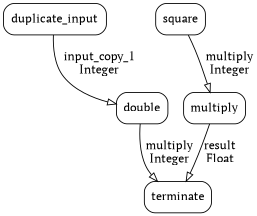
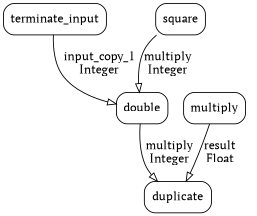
  digraph {
    fontname="PT Serif"
    node [fontname="PT Serif" shape=box style=rounded]
    edge [arrowhead=onormal fontname="PT Serif"]
-   n1 [label=duplicate_input]
+   n1 [label=terminate_input]
    n2 [label=double]
-   n3 [label=terminate]
+   n3 [label=duplicate]
    n4 [label=square]
    n5 [label=multiply]
    n1 -> n2 [label="input_copy_1\lInteger"]
    n2 -> n3 [label="multiply\lInteger"]
-   n4 -> n5 [label="multiply\lInteger"]
+   n4 -> n2 [label="multiply\lInteger"]
    n5 -> n3 [label="result\lFloat"]
  }
